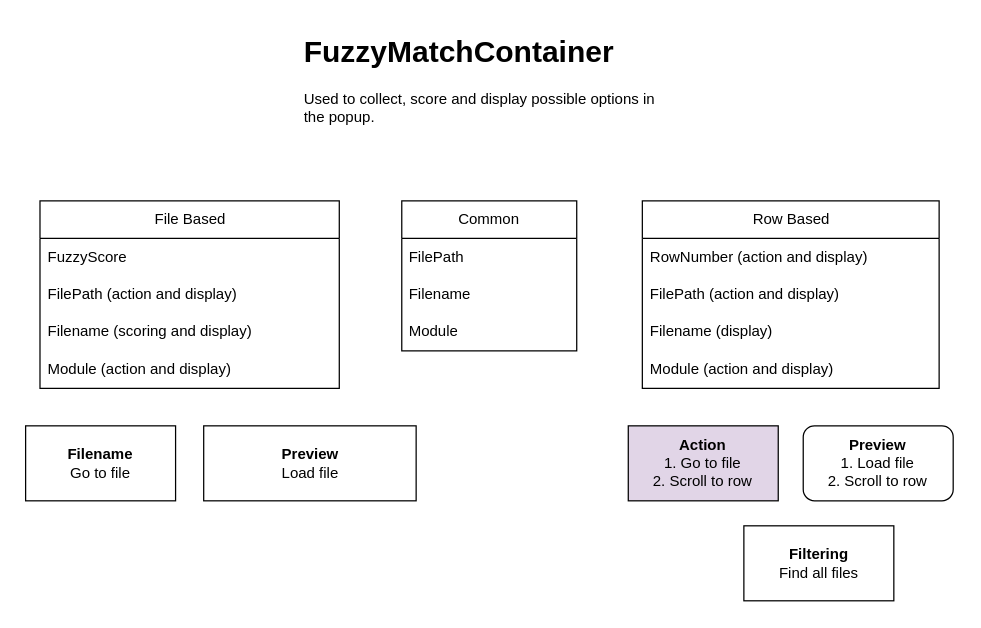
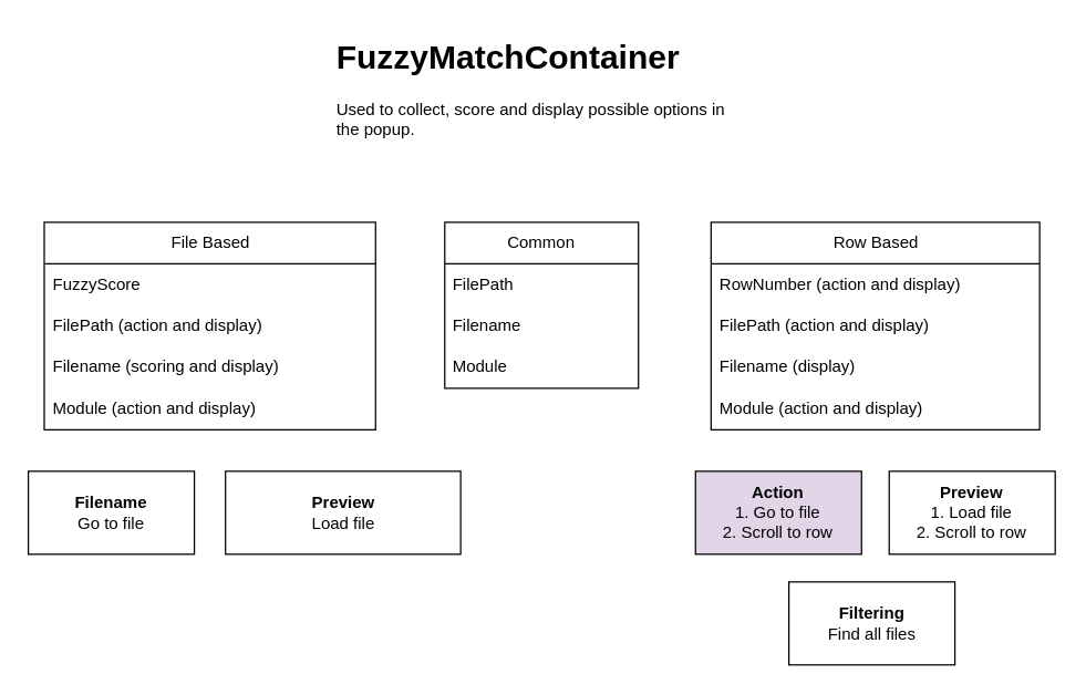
  <mxCell id="0" />
  <mxCell id="1" parent="0" />
  <mxCell id="2" value="&lt;h1 style=&quot;margin-top: 0px;&quot;&gt;FuzzyMatchContainer&lt;/h1&gt;Used to collect, score and display possible options in the popup." style="text;html=1;whiteSpace=wrap;overflow=hidden;rounded=0;" parent="1" vertex="1"><mxGeometry x="241" y="20" width="300" height="90" as="geometry" /></mxCell>
  <mxCell id="3" value="File Based" style="swimlane;fontStyle=0;childLayout=stackLayout;horizontal=1;startSize=30;horizontalStack=0;resizeParent=1;resizeParentMax=0;resizeLast=0;collapsible=1;marginBottom=0;whiteSpace=wrap;html=1;" parent="1" vertex="1"><mxGeometry x="31.5" y="160" width="239.5" height="150" as="geometry" /></mxCell>
  <mxCell id="4" value="FuzzyScore" style="text;strokeColor=none;fillColor=none;align=left;verticalAlign=middle;spacingLeft=4;spacingRight=4;overflow=hidden;points=[[0,0.5],[1,0.5]];portConstraint=eastwest;rotatable=0;whiteSpace=wrap;html=1;" parent="3" vertex="1"><mxGeometry y="30" width="239.5" height="30" as="geometry" /></mxCell>
  <mxCell id="5" value="FilePath (action and display)" style="text;strokeColor=none;fillColor=none;align=left;verticalAlign=middle;spacingLeft=4;spacingRight=4;overflow=hidden;points=[[0,0.5],[1,0.5]];portConstraint=eastwest;rotatable=0;whiteSpace=wrap;html=1;" parent="3" vertex="1"><mxGeometry y="60" width="239.5" height="30" as="geometry" /></mxCell>
  <mxCell id="6" value="Filename (scoring and display)" style="text;strokeColor=none;fillColor=none;align=left;verticalAlign=middle;spacingLeft=4;spacingRight=4;overflow=hidden;points=[[0,0.5],[1,0.5]];portConstraint=eastwest;rotatable=0;whiteSpace=wrap;html=1;" parent="3" vertex="1"><mxGeometry y="90" width="239.5" height="30" as="geometry" /></mxCell>
  <mxCell id="7" value="Module (action and display)" style="text;strokeColor=none;fillColor=none;align=left;verticalAlign=middle;spacingLeft=4;spacingRight=4;overflow=hidden;points=[[0,0.5],[1,0.5]];portConstraint=eastwest;rotatable=0;whiteSpace=wrap;html=1;" parent="3" vertex="1"><mxGeometry y="120" width="239.5" height="30" as="geometry" /></mxCell>
  <mxCell id="8" value="Row Based" style="swimlane;fontStyle=0;childLayout=stackLayout;horizontal=1;startSize=30;horizontalStack=0;resizeParent=1;resizeParentMax=0;resizeLast=0;collapsible=1;marginBottom=0;whiteSpace=wrap;html=1;" parent="1" vertex="1"><mxGeometry x="513.5" y="160" width="237.5" height="150" as="geometry" /></mxCell>
  <mxCell id="9" value="RowNumber (action and display)" style="text;strokeColor=none;fillColor=none;align=left;verticalAlign=middle;spacingLeft=4;spacingRight=4;overflow=hidden;points=[[0,0.5],[1,0.5]];portConstraint=eastwest;rotatable=0;whiteSpace=wrap;html=1;" parent="8" vertex="1"><mxGeometry y="30" width="237.5" height="30" as="geometry" /></mxCell>
  <mxCell id="10" value="FilePath (action and display)" style="text;strokeColor=none;fillColor=none;align=left;verticalAlign=middle;spacingLeft=4;spacingRight=4;overflow=hidden;points=[[0,0.5],[1,0.5]];portConstraint=eastwest;rotatable=0;whiteSpace=wrap;html=1;" parent="8" vertex="1"><mxGeometry y="60" width="237.5" height="30" as="geometry" /></mxCell>
  <mxCell id="11" value="Filename (display)" style="text;strokeColor=none;fillColor=none;align=left;verticalAlign=middle;spacingLeft=4;spacingRight=4;overflow=hidden;points=[[0,0.5],[1,0.5]];portConstraint=eastwest;rotatable=0;whiteSpace=wrap;html=1;" parent="8" vertex="1"><mxGeometry y="90" width="237.5" height="30" as="geometry" /></mxCell>
  <mxCell id="12" value="Module (action and display)" style="text;strokeColor=none;fillColor=none;align=left;verticalAlign=middle;spacingLeft=4;spacingRight=4;overflow=hidden;points=[[0,0.5],[1,0.5]];portConstraint=eastwest;rotatable=0;whiteSpace=wrap;html=1;" parent="8" vertex="1"><mxGeometry y="120" width="237.5" height="30" as="geometry" /></mxCell>
  <mxCell id="13" value="&lt;b&gt;Filename&lt;/b&gt;&lt;br&gt;Go to file" style="rounded=0;whiteSpace=wrap;html=1;" parent="1" vertex="1"><mxGeometry x="20" y="340" width="120" height="60" as="geometry" /></mxCell>
  <mxCell id="14" value="&lt;b&gt;Action&lt;/b&gt;&lt;br&gt;1. Go to file&lt;br&gt;2. Scroll to row" style="rounded=0;whiteSpace=wrap;html=1;fillColor=#e1d5e7;" parent="1" vertex="1"><mxGeometry x="502.25" y="340" width="120" height="60" as="geometry" /></mxCell>
  <mxCell id="15" value="&lt;b&gt;Preview&lt;/b&gt;&lt;br&gt;Load file" style="rounded=0;whiteSpace=wrap;html=1;" parent="1" vertex="1"><mxGeometry x="162.5" y="340" width="170" height="60" as="geometry" /></mxCell>
- <mxCell id="16" value="&lt;b&gt;Preview&lt;/b&gt;&lt;br&gt;1. Load file&lt;br&gt;2. Scroll to row" style="whiteSpace=wrap;html=1;rounded=1;" parent="1" vertex="1"><mxGeometry x="642.25" y="340" width="120" height="60" as="geometry" /></mxCell>
- <mxCell id="17" value="Filtering&lt;br&gt;&lt;span style=&quot;font-weight: normal;&quot;&gt;Find all files&lt;br&gt;&lt;/span&gt;" style="rounded=0;whiteSpace=wrap;html=1;fontStyle=1" parent="1" vertex="1"><mxGeometry x="594.75" y="420" width="120" height="60" as="geometry" /></mxCell>
+ <mxCell id="16" value="&lt;b&gt;Preview&lt;/b&gt;&lt;br&gt;1. Load file&lt;br&gt;2. Scroll to row" style="rounded=0;whiteSpace=wrap;html=1;" parent="1" vertex="1"><mxGeometry x="642.25" y="340" width="120" height="60" as="geometry" /></mxCell>
+ <mxCell id="17" value="Filtering&lt;br&gt;&lt;span style=&quot;font-weight: normal;&quot;&gt;Find all files&lt;br&gt;&lt;/span&gt;" style="rounded=0;whiteSpace=wrap;html=1;fontStyle=1" parent="1" vertex="1"><mxGeometry x="569.75" y="420" width="120" height="60" as="geometry" /></mxCell>
  <mxCell id="18" value="Common" style="swimlane;fontStyle=0;childLayout=stackLayout;horizontal=1;startSize=30;horizontalStack=0;resizeParent=1;resizeParentMax=0;resizeLast=0;collapsible=1;marginBottom=0;whiteSpace=wrap;html=1;" parent="1" vertex="1"><mxGeometry x="321" y="160" width="140" height="120" as="geometry" /></mxCell>
  <mxCell id="19" value="FilePath" style="text;strokeColor=none;fillColor=none;align=left;verticalAlign=middle;spacingLeft=4;spacingRight=4;overflow=hidden;points=[[0,0.5],[1,0.5]];portConstraint=eastwest;rotatable=0;whiteSpace=wrap;html=1;" parent="18" vertex="1"><mxGeometry y="30" width="140" height="30" as="geometry" /></mxCell>
  <mxCell id="20" value="Filename" style="text;strokeColor=none;fillColor=none;align=left;verticalAlign=middle;spacingLeft=4;spacingRight=4;overflow=hidden;points=[[0,0.5],[1,0.5]];portConstraint=eastwest;rotatable=0;whiteSpace=wrap;html=1;" parent="18" vertex="1"><mxGeometry y="60" width="140" height="30" as="geometry" /></mxCell>
  <mxCell id="21" value="Module" style="text;strokeColor=none;fillColor=none;align=left;verticalAlign=middle;spacingLeft=4;spacingRight=4;overflow=hidden;points=[[0,0.5],[1,0.5]];portConstraint=eastwest;rotatable=0;whiteSpace=wrap;html=1;" parent="18" vertex="1"><mxGeometry y="90" width="140" height="30" as="geometry" /></mxCell>
